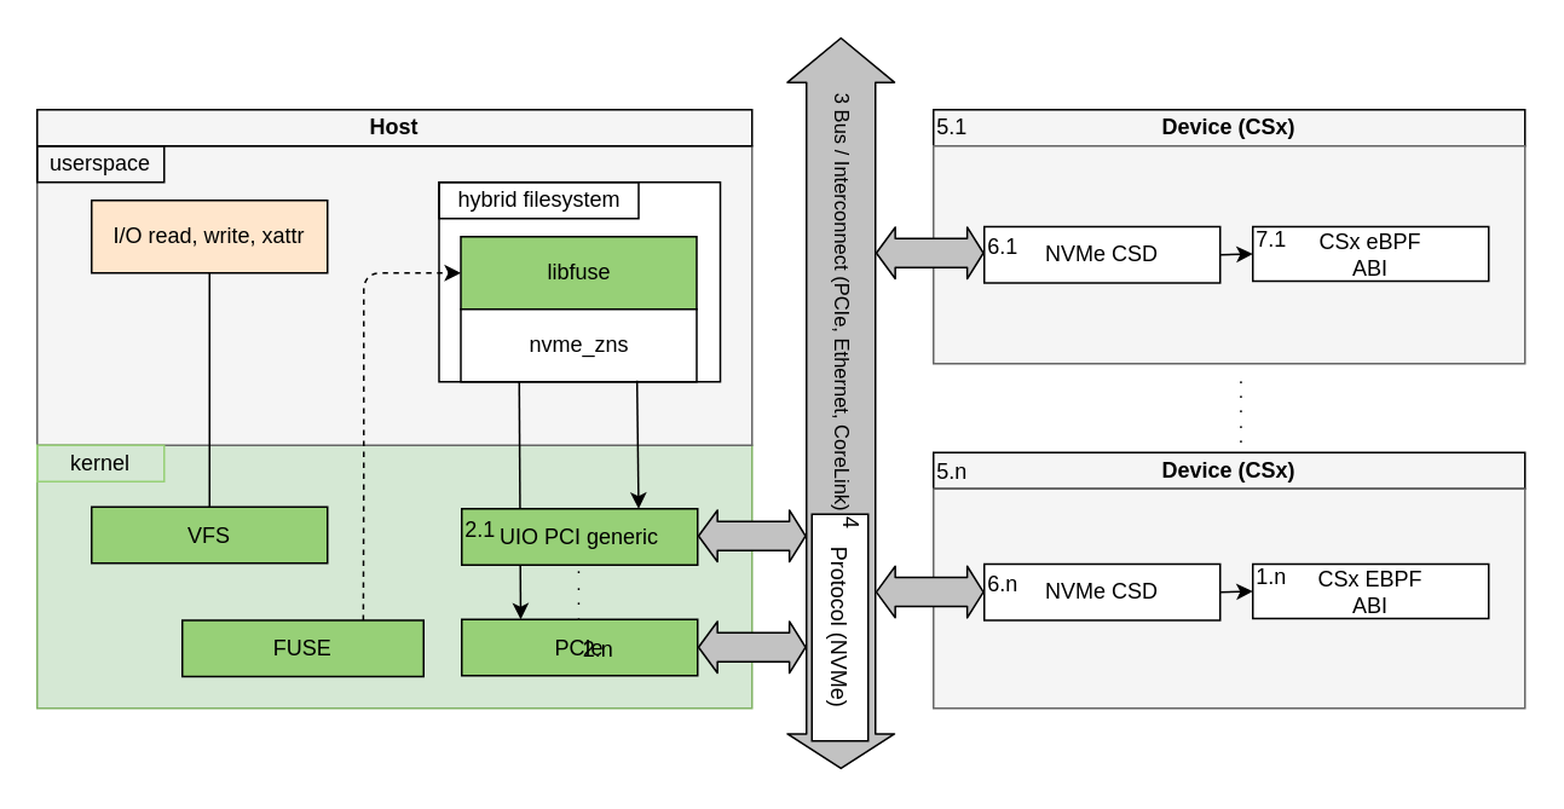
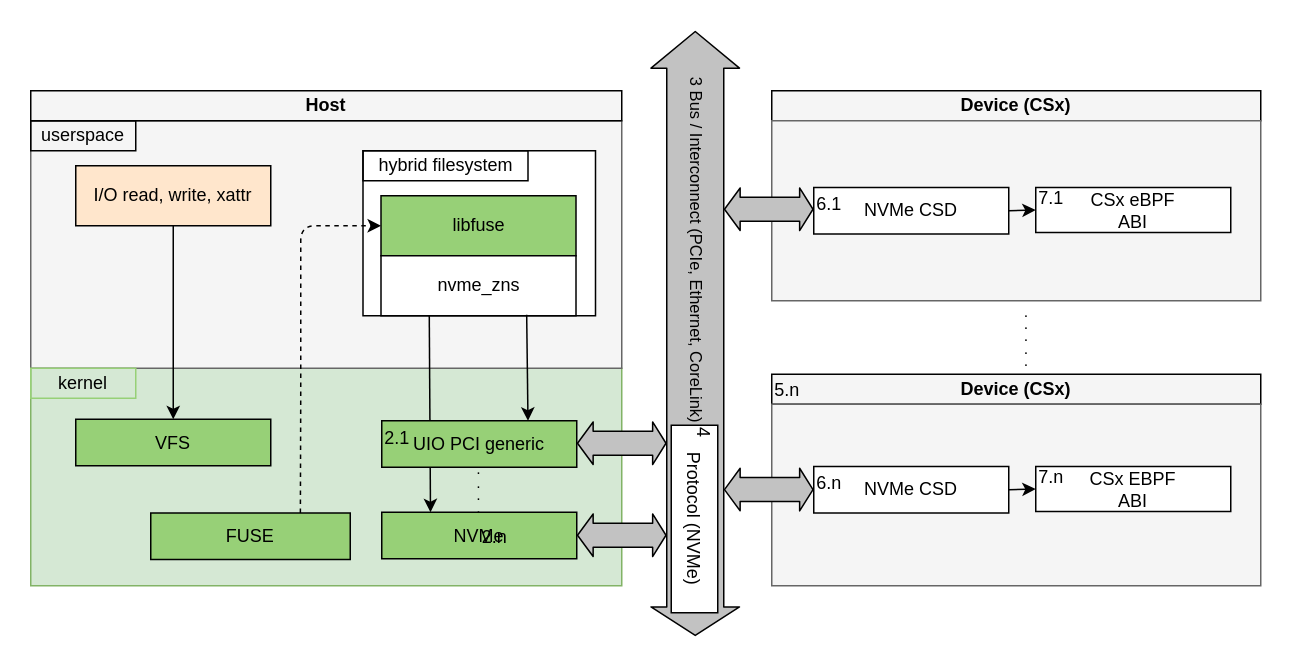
  <mxCell id="0" />
  <mxCell id="1" parent="0" />
  <mxCell id="2" value="" style="rounded=0;whiteSpace=wrap;html=1;fillColor=#d5e8d4;strokeColor=#82b366;" parent="1" vertex="1"><mxGeometry x="20" y="245" width="394" height="145" as="geometry" /></mxCell>
  <mxCell id="3" value="" style="rounded=0;whiteSpace=wrap;html=1;strokeColor=#666666;fontColor=#333333;fillColor=#F5F5F5;" parent="1" vertex="1"><mxGeometry x="20" y="80" width="394" height="165" as="geometry" /></mxCell>
  <mxCell id="4" value="" style="group" parent="1" vertex="1" connectable="0"><mxGeometry x="254" y="341" width="130" height="31" as="geometry" /></mxCell>
- <mxCell id="5" value="PCIe" style="rounded=0;whiteSpace=wrap;html=1;fillColor=#97D077;" parent="4" vertex="1"><mxGeometry width="130" height="31" as="geometry" /></mxCell>
+ <mxCell id="5" value="NVMe" style="rounded=0;whiteSpace=wrap;html=1;fillColor=#97D077;" parent="4" vertex="1"><mxGeometry width="130" height="31" as="geometry" /></mxCell>
  <mxCell id="6" value="&lt;div&gt;2.n&lt;/div&gt;" style="rounded=0;whiteSpace=wrap;html=1;labelBackgroundColor=none;strokeColor=none;fillColor=none;" parent="4" vertex="1"><mxGeometry x="65" y="6.5" width="20.8" height="20" as="geometry" /></mxCell>
  <mxCell id="7" value="&lt;br&gt;&lt;div&gt;.&lt;/div&gt;&lt;div&gt;.&lt;/div&gt;&lt;div&gt;.&lt;/div&gt;&lt;div&gt;.&lt;br&gt;&lt;/div&gt;&lt;p&gt;&lt;/p&gt;" style="text;html=1;strokeColor=none;fillColor=none;align=center;verticalAlign=middle;whiteSpace=wrap;rounded=0;dashed=1;fontSize=7;spacing=0;fontStyle=1" parent="1" vertex="1"><mxGeometry x="254" y="310" width="130" height="31" as="geometry" /></mxCell>
  <mxCell id="8" value="Host" style="text;html=1;align=center;verticalAlign=middle;whiteSpace=wrap;rounded=0;strokeColor=#000000;fillColor=#F5F5F5;fontStyle=1" parent="1" vertex="1"><mxGeometry x="20" y="60" width="394" height="20" as="geometry" /></mxCell>
  <mxCell id="9" value="Device (CSx)" style="text;html=1;align=center;verticalAlign=middle;whiteSpace=wrap;rounded=0;strokeColor=#000000;fillColor=#F5F5F5;fontStyle=1" parent="1" vertex="1"><mxGeometry x="514" y="60" width="326" height="20" as="geometry" /></mxCell>
  <mxCell id="10" value="" style="shape=flexArrow;endArrow=classic;html=1;width=16;endSize=2.637;startArrow=block;fillColor=#C2C2C2;startSize=3.142;startWidth=11.402;endWidth=11.402;" parent="1" edge="1"><mxGeometry width="50" height="50" relative="1" as="geometry"><mxPoint x="384" y="295" as="sourcePoint" /><mxPoint x="444" y="295" as="targetPoint" /></mxGeometry></mxCell>
  <mxCell id="11" value="" style="shape=flexArrow;endArrow=classic;html=1;width=38;endSize=7.811;startArrow=block;fillColor=#C2C2C2;" parent="1" edge="1"><mxGeometry width="50" height="50" relative="1" as="geometry"><mxPoint x="463" y="423.63" as="sourcePoint" /><mxPoint x="463" y="20" as="targetPoint" /></mxGeometry></mxCell>
  <mxCell id="12" value="" style="shape=flexArrow;endArrow=classic;html=1;width=16;endSize=2.637;startArrow=block;fillColor=#C2C2C2;startSize=3.142;startWidth=11.402;endWidth=11.402;" parent="1" edge="1"><mxGeometry width="50" height="50" relative="1" as="geometry"><mxPoint x="384" y="356.33" as="sourcePoint" /><mxPoint x="444" y="356.33" as="targetPoint" /></mxGeometry></mxCell>
  <mxCell id="13" value="" style="rounded=0;whiteSpace=wrap;html=1;strokeColor=#666666;fontColor=#333333;fillColor=#F5F5F5;" parent="1" vertex="1"><mxGeometry x="514" y="80" width="326" height="120" as="geometry" /></mxCell>
- <mxCell id="14" value="&lt;div&gt;5.1&lt;/div&gt;" style="rounded=0;whiteSpace=wrap;html=1;labelBackgroundColor=none;strokeColor=none;fillColor=none;" parent="1" vertex="1"><mxGeometry x="514" y="60" width="20.8" height="20" as="geometry" /></mxCell>
  <mxCell id="15" value="&lt;p style=&quot;line-height: 50%&quot;&gt;&lt;/p&gt;&lt;div&gt;.&lt;/div&gt;&lt;div&gt;.&lt;/div&gt;&lt;div&gt;.&lt;/div&gt;&lt;div&gt;.&lt;/div&gt;&lt;div&gt;.&lt;br&gt;&lt;/div&gt;&lt;p&gt;&lt;/p&gt;" style="text;html=1;strokeColor=none;fillColor=none;align=center;verticalAlign=middle;whiteSpace=wrap;rounded=0;dashed=1;fontSize=7;spacing=0;fontStyle=1" parent="1" vertex="1"><mxGeometry x="619" y="200" width="130" height="50" as="geometry" /></mxCell>
  <mxCell id="16" value="Device (CSx)" style="text;html=1;align=center;verticalAlign=middle;whiteSpace=wrap;rounded=0;strokeColor=#000000;fillColor=#F5F5F5;fontStyle=1" parent="1" vertex="1"><mxGeometry x="514" y="249" width="326" height="20" as="geometry" /></mxCell>
  <mxCell id="17" value="" style="rounded=0;whiteSpace=wrap;html=1;strokeColor=#666666;fontColor=#333333;fillColor=#F5F5F5;" parent="1" vertex="1"><mxGeometry x="514" y="269" width="326" height="121" as="geometry" /></mxCell>
  <mxCell id="18" value="&lt;div&gt;5.n&lt;/div&gt;" style="rounded=0;whiteSpace=wrap;html=1;labelBackgroundColor=none;strokeColor=none;fillColor=none;" parent="1" vertex="1"><mxGeometry x="514" y="250" width="20.8" height="20" as="geometry" /></mxCell>
  <mxCell id="19" value="" style="group" parent="1" vertex="1" connectable="0"><mxGeometry x="690" y="310.5" width="130" height="30" as="geometry" /></mxCell>
  <mxCell id="20" value="CSx EBPF&lt;br&gt;&lt;div&gt;ABI&lt;/div&gt;" style="rounded=0;whiteSpace=wrap;html=1;" parent="19" vertex="1"><mxGeometry width="130" height="30" as="geometry" /></mxCell>
- <mxCell id="21" value="&lt;div&gt;1.n&lt;/div&gt;" style="rounded=0;whiteSpace=wrap;html=1;labelBackgroundColor=none;strokeColor=none;fillColor=none;" parent="19" vertex="1"><mxGeometry width="20.8" height="15" as="geometry" /></mxCell>
+ <mxCell id="21" value="&lt;div&gt;7.n&lt;/div&gt;" style="rounded=0;whiteSpace=wrap;html=1;labelBackgroundColor=none;strokeColor=none;fillColor=none;" parent="19" vertex="1"><mxGeometry width="20.8" height="15" as="geometry" /></mxCell>
  <mxCell id="22" value="" style="group" parent="1" vertex="1" connectable="0"><mxGeometry x="542" y="310.5" width="130" height="31" as="geometry" /></mxCell>
  <mxCell id="23" value="NVMe CSD" style="rounded=0;whiteSpace=wrap;html=1;fillColor=#FFFFFF;" parent="22" vertex="1"><mxGeometry width="130" height="31" as="geometry" /></mxCell>
  <mxCell id="24" value="&lt;div&gt;6.n&lt;/div&gt;" style="rounded=0;whiteSpace=wrap;html=1;labelBackgroundColor=none;strokeColor=none;fillColor=none;" parent="22" vertex="1"><mxGeometry y="1.5" width="20.8" height="20" as="geometry" /></mxCell>
  <mxCell id="25" value="" style="group;spacingTop=0;" parent="1" vertex="1" connectable="0"><mxGeometry x="690" y="124.5" width="130" height="30" as="geometry" /></mxCell>
  <mxCell id="26" value="CSx eBPF&lt;br&gt;&lt;div&gt;ABI&lt;/div&gt;" style="rounded=0;whiteSpace=wrap;html=1;" parent="25" vertex="1"><mxGeometry width="130" height="30" as="geometry" /></mxCell>
  <mxCell id="27" value="&lt;div&gt;7.1&lt;/div&gt;" style="rounded=0;whiteSpace=wrap;html=1;labelBackgroundColor=none;strokeColor=none;fillColor=none;" parent="25" vertex="1"><mxGeometry width="20.8" height="15" as="geometry" /></mxCell>
  <mxCell id="28" value="" style="group" parent="1" vertex="1" connectable="0"><mxGeometry x="542" y="124.5" width="130" height="31" as="geometry" /></mxCell>
  <mxCell id="29" value="NVMe CSD" style="rounded=0;whiteSpace=wrap;html=1;fillColor=#FFFFFF;" parent="28" vertex="1"><mxGeometry width="130" height="31" as="geometry" /></mxCell>
  <mxCell id="30" value="&lt;div&gt;6.1&lt;/div&gt;" style="rounded=0;whiteSpace=wrap;html=1;labelBackgroundColor=none;strokeColor=none;fillColor=none;" parent="28" vertex="1"><mxGeometry y="1.5" width="20.8" height="20" as="geometry" /></mxCell>
  <mxCell id="31" value="" style="shape=flexArrow;endArrow=classic;html=1;width=16;endSize=2.637;startArrow=block;fillColor=#C2C2C2;startSize=3.142;startWidth=11.402;endWidth=11.402;" parent="1" edge="1"><mxGeometry width="50" height="50" relative="1" as="geometry"><mxPoint x="482" y="325.88" as="sourcePoint" /><mxPoint x="542" y="325.88" as="targetPoint" /></mxGeometry></mxCell>
  <mxCell id="32" value="" style="shape=flexArrow;endArrow=classic;html=1;width=16;endSize=2.637;startArrow=block;fillColor=#C2C2C2;startSize=3.142;startWidth=11.402;endWidth=11.402;" parent="1" edge="1"><mxGeometry width="50" height="50" relative="1" as="geometry"><mxPoint x="482" y="139" as="sourcePoint" /><mxPoint x="542" y="139" as="targetPoint" /></mxGeometry></mxCell>
  <mxCell id="33" value="" style="endArrow=classic;html=1;fillColor=#ffffff;fontSize=10;exitX=1;exitY=0.5;exitDx=0;exitDy=0;entryX=0;entryY=1;entryDx=0;entryDy=0;" parent="1" source="23" target="21" edge="1"><mxGeometry width="50" height="50" relative="1" as="geometry"><mxPoint x="361.5" y="150" as="sourcePoint" /><mxPoint x="361.5" y="351" as="targetPoint" /><Array as="points" /></mxGeometry></mxCell>
  <mxCell id="34" value="" style="endArrow=classic;html=1;fillColor=#ffffff;fontSize=10;entryX=0;entryY=0.5;entryDx=0;entryDy=0;exitX=1;exitY=0.5;exitDx=0;exitDy=0;" parent="1" source="29" target="26" edge="1"><mxGeometry width="50" height="50" relative="1" as="geometry"><mxPoint x="699" y="163.17" as="sourcePoint" /><mxPoint x="753.07" y="185" as="targetPoint" /><Array as="points" /></mxGeometry></mxCell>
  <mxCell id="35" value="3 Bus / Interconnect (PCIe, Ethernet, CoreLink)" style="edgeLabel;html=1;align=center;verticalAlign=middle;resizable=0;points=[];labelBackgroundColor=none;rotation=90;" parent="1" vertex="1" connectable="0"><mxGeometry x="464.005" y="164.996" as="geometry" /></mxCell>
  <mxCell id="36" value="Protocol (NVMe)" style="rounded=0;whiteSpace=wrap;html=1;rotation=90;" parent="1" vertex="1"><mxGeometry x="400" y="330" width="125" height="31" as="geometry" /></mxCell>
  <mxCell id="37" value="4" style="rounded=0;whiteSpace=wrap;html=1;labelBackgroundColor=none;strokeColor=none;fillColor=none;rotation=90;" parent="1" vertex="1"><mxGeometry x="464.54" y="280" width="8.929" height="15" as="geometry" /></mxCell>
  <mxCell id="38" value="userspace" style="text;html=1;fillColor=none;align=center;verticalAlign=middle;whiteSpace=wrap;rounded=0;strokeColor=#000000;" parent="1" vertex="1"><mxGeometry x="20" y="80" width="70" height="20" as="geometry" /></mxCell>
  <mxCell id="39" value="kernel" style="text;html=1;fillColor=none;align=center;verticalAlign=middle;whiteSpace=wrap;rounded=0;strokeColor=#97D077;" parent="1" vertex="1"><mxGeometry x="20" y="245" width="70" height="20" as="geometry" /></mxCell>
  <mxCell id="40" value="" style="group" parent="1" vertex="1" connectable="0"><mxGeometry x="50" y="279" width="130" height="31" as="geometry" /></mxCell>
  <mxCell id="41" value="VFS" style="rounded=0;whiteSpace=wrap;html=1;fillColor=#97D077;" parent="40" vertex="1"><mxGeometry width="130" height="31" as="geometry" /></mxCell>
  <mxCell id="42" value="" style="group" parent="1" vertex="1" connectable="0"><mxGeometry x="100" y="341.5" width="133" height="31" as="geometry" /></mxCell>
  <mxCell id="43" value="FUSE" style="rounded=0;whiteSpace=wrap;html=1;fillColor=#97D077;" parent="42" vertex="1"><mxGeometry width="133" height="31" as="geometry" /></mxCell>
- <mxCell id="44" value="" style="endArrow=none;html=1;fillColor=#ffffff;fontSize=10;entryX=0.5;entryY=0;entryDx=0;entryDy=0;exitX=0.5;exitY=1;exitDx=0;exitDy=0;" parent="1" source="45" target="41" edge="1"><mxGeometry width="50" height="50" relative="1" as="geometry"><mxPoint x="-4.5" y="286" as="sourcePoint" /><mxPoint x="-4.344" y="364.791" as="targetPoint" /><Array as="points" /></mxGeometry></mxCell>
+ <mxCell id="44" value="" style="endArrow=classic;html=1;fillColor=#ffffff;fontSize=10;entryX=0.5;entryY=0;entryDx=0;entryDy=0;exitX=0.5;exitY=1;exitDx=0;exitDy=0;" parent="1" source="45" target="41" edge="1"><mxGeometry width="50" height="50" relative="1" as="geometry"><mxPoint x="-4.5" y="286" as="sourcePoint" /><mxPoint x="-4.344" y="364.791" as="targetPoint" /><Array as="points" /></mxGeometry></mxCell>
  <mxCell id="45" value="I/O read, write, xattr" style="rounded=0;whiteSpace=wrap;html=1;fillColor=#ffe6cc;" parent="1" vertex="1"><mxGeometry x="50" y="110" width="130" height="40" as="geometry" /></mxCell>
  <mxCell id="46" value="nvme_zns" style="rounded=0;whiteSpace=wrap;html=1;" parent="1" vertex="1"><mxGeometry x="241.5" y="100" width="155" height="110" as="geometry" /></mxCell>
  <mxCell id="47" value="" style="group" parent="1" vertex="1" connectable="0"><mxGeometry x="253.5" y="130" width="130" height="40" as="geometry" /></mxCell>
  <mxCell id="48" value="libfuse" style="rounded=0;whiteSpace=wrap;html=1;fillColor=#97d077;" parent="47" vertex="1"><mxGeometry width="130" height="40" as="geometry" /></mxCell>
  <mxCell id="49" value="nvme_zns" style="rounded=0;whiteSpace=wrap;html=1;" parent="1" vertex="1"><mxGeometry x="253.5" y="170" width="130" height="40" as="geometry" /></mxCell>
  <mxCell id="50" value="hybrid filesystem" style="text;html=1;fillColor=none;align=center;verticalAlign=middle;whiteSpace=wrap;rounded=0;strokeColor=#000000;" parent="1" vertex="1"><mxGeometry x="241.5" y="100" width="110" height="20" as="geometry" /></mxCell>
  <mxCell id="51" value="" style="endArrow=classic;html=1;fillColor=#ffffff;fontSize=10;exitX=0.704;exitY=0.994;exitDx=0;exitDy=0;entryX=0.75;entryY=0;entryDx=0;entryDy=0;exitPerimeter=0;" parent="1" source="46" target="54" edge="1"><mxGeometry width="50" height="50" relative="1" as="geometry"><mxPoint x="209.75" y="351.5" as="sourcePoint" /><mxPoint x="291.12" y="228.92" as="targetPoint" /><Array as="points" /></mxGeometry></mxCell>
  <mxCell id="52" value="" style="endArrow=classic;html=1;fillColor=#ffffff;fontSize=10;entryX=0.25;entryY=1;entryDx=0;entryDy=0;exitX=0.285;exitY=1;exitDx=0;exitDy=0;exitPerimeter=0;" parent="1" source="46" target="7" edge="1"><mxGeometry width="50" height="50" relative="1" as="geometry"><mxPoint x="287" y="210" as="sourcePoint" /><mxPoint x="361.5" y="290" as="targetPoint" /><Array as="points" /></mxGeometry></mxCell>
  <mxCell id="53" value="" style="group" parent="1" vertex="1" connectable="0"><mxGeometry x="254" y="280" width="130" height="31" as="geometry" /></mxCell>
  <mxCell id="54" value="UIO PCI generic" style="rounded=0;whiteSpace=wrap;html=1;fillColor=#97D077;" parent="53" vertex="1"><mxGeometry width="130" height="31" as="geometry" /></mxCell>
  <mxCell id="55" value="&lt;div&gt;2.1&lt;/div&gt;" style="rounded=0;whiteSpace=wrap;html=1;labelBackgroundColor=none;strokeColor=none;fillColor=none;" parent="53" vertex="1"><mxGeometry y="1.5" width="20.8" height="20" as="geometry" /></mxCell>
  <mxCell id="56" value="" style="endArrow=classic;html=1;fillColor=#ffffff;fontSize=10;exitX=0.75;exitY=0;exitDx=0;exitDy=0;dashed=1;" parent="1" source="43" target="48" edge="1"><mxGeometry width="50" height="50" relative="1" as="geometry"><mxPoint x="-120" y="331" as="sourcePoint" /><mxPoint x="125" y="225" as="targetPoint" /><Array as="points"><mxPoint x="200" y="260" /><mxPoint x="200" y="150" /></Array></mxGeometry></mxCell>
